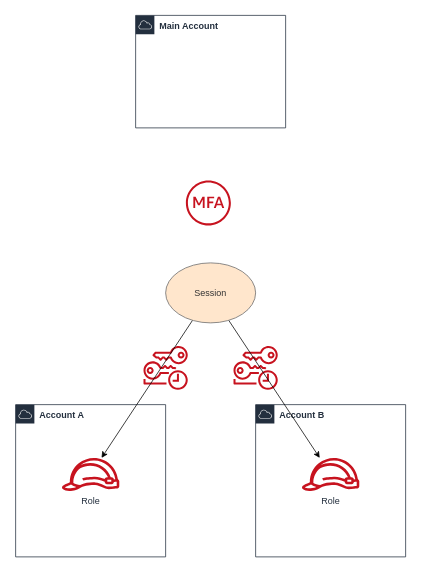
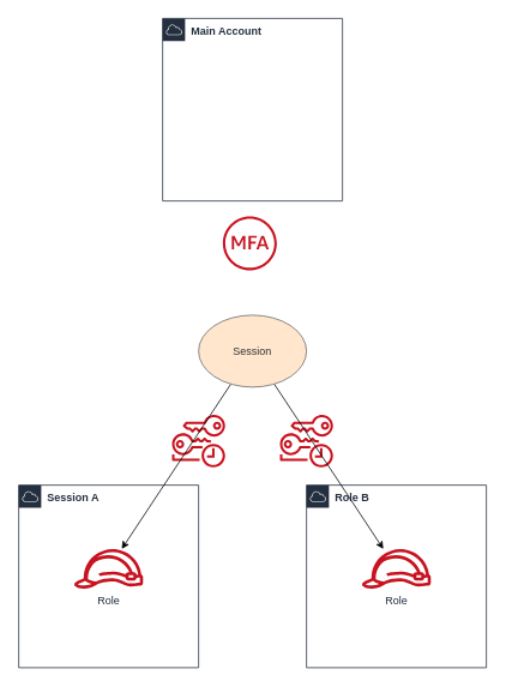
  <mxCell id="0" />
  <mxCell id="1" parent="0" />
- <mxCell id="2" value="Account A" style="points=[[0,0],[0.25,0],[0.5,0],[0.75,0],[1,0],[1,0.25],[1,0.5],[1,0.75],[1,1],[0.75,1],[0.5,1],[0.25,1],[0,1],[0,0.75],[0,0.5],[0,0.25]];outlineConnect=0;gradientColor=none;html=1;whiteSpace=wrap;fontSize=12;fontStyle=1;shape=mxgraph.aws4.group;grIcon=mxgraph.aws4.group_aws_cloud;strokeColor=#232F3E;fillColor=none;verticalAlign=top;align=left;spacingLeft=30;fontColor=#232F3E;dashed=0;" vertex="1" parent="1"><mxGeometry x="20" y="539" width="200" height="203" as="geometry" /></mxCell>
+ <mxCell id="2" value="Session A" style="points=[[0,0],[0.25,0],[0.5,0],[0.75,0],[1,0],[1,0.25],[1,0.5],[1,0.75],[1,1],[0.75,1],[0.5,1],[0.25,1],[0,1],[0,0.75],[0,0.5],[0,0.25]];outlineConnect=0;gradientColor=none;html=1;whiteSpace=wrap;fontSize=12;fontStyle=1;shape=mxgraph.aws4.group;grIcon=mxgraph.aws4.group_aws_cloud;strokeColor=#232F3E;fillColor=none;verticalAlign=top;align=left;spacingLeft=30;fontColor=#232F3E;dashed=0;" vertex="1" parent="1"><mxGeometry x="20" y="539" width="200" height="203" as="geometry" /></mxCell>
  <mxCell id="3" value="Role" style="outlineConnect=0;fontColor=#232F3E;gradientColor=none;fillColor=#C7131F;strokeColor=none;dashed=0;verticalLabelPosition=bottom;verticalAlign=top;align=center;html=1;fontSize=12;fontStyle=0;aspect=fixed;pointerEvents=1;shape=mxgraph.aws4.role;" vertex="1" parent="1"><mxGeometry x="81" y="610" width="78" height="44" as="geometry" /></mxCell>
  <mxCell id="4" value="" style="outlineConnect=0;fontColor=#232F3E;gradientColor=none;fillColor=#C7131F;strokeColor=none;dashed=0;verticalLabelPosition=bottom;verticalAlign=top;align=center;html=1;fontSize=12;fontStyle=0;aspect=fixed;pointerEvents=1;shape=mxgraph.aws4.mfa_token;" vertex="1" parent="1"><mxGeometry x="247" y="240" width="60" height="60" as="geometry" /></mxCell>
  <mxCell id="5" value="" style="outlineConnect=0;fontColor=#232F3E;gradientColor=none;fillColor=#C7131F;strokeColor=none;dashed=0;verticalLabelPosition=bottom;verticalAlign=top;align=center;html=1;fontSize=12;fontStyle=0;aspect=fixed;pointerEvents=1;shape=mxgraph.aws4.temporary_security_credential;" vertex="1" parent="1"><mxGeometry x="190.5" y="460" width="59" height="60" as="geometry" /></mxCell>
  <mxCell id="6" value="" style="outlineConnect=0;fontColor=#232F3E;gradientColor=none;fillColor=#C7131F;strokeColor=none;dashed=0;verticalLabelPosition=bottom;verticalAlign=top;align=center;html=1;fontSize=12;fontStyle=0;aspect=fixed;pointerEvents=1;shape=mxgraph.aws4.temporary_security_credential;" vertex="1" parent="1"><mxGeometry x="310.5" y="460" width="59" height="60" as="geometry" /></mxCell>
- <mxCell id="7" value="Main Account" style="points=[[0,0],[0.25,0],[0.5,0],[0.75,0],[1,0],[1,0.25],[1,0.5],[1,0.75],[1,1],[0.75,1],[0.5,1],[0.25,1],[0,1],[0,0.75],[0,0.5],[0,0.25]];outlineConnect=0;gradientColor=none;html=1;whiteSpace=wrap;fontSize=12;fontStyle=1;shape=mxgraph.aws4.group;grIcon=mxgraph.aws4.group_aws_cloud;strokeColor=#232F3E;fillColor=none;verticalAlign=top;align=left;spacingLeft=30;fontColor=#232F3E;dashed=0;" vertex="1" parent="1"><mxGeometry x="180" y="20" width="200" height="150" as="geometry" /></mxCell>
- <mxCell id="8" value="Account B" style="points=[[0,0],[0.25,0],[0.5,0],[0.75,0],[1,0],[1,0.25],[1,0.5],[1,0.75],[1,1],[0.75,1],[0.5,1],[0.25,1],[0,1],[0,0.75],[0,0.5],[0,0.25]];outlineConnect=0;gradientColor=none;html=1;whiteSpace=wrap;fontSize=12;fontStyle=1;shape=mxgraph.aws4.group;grIcon=mxgraph.aws4.group_aws_cloud;strokeColor=#232F3E;fillColor=none;verticalAlign=top;align=left;spacingLeft=30;fontColor=#232F3E;dashed=0;" vertex="1" parent="1"><mxGeometry x="340" y="539" width="200" height="203" as="geometry" /></mxCell>
+ <mxCell id="7" value="Main Account" style="points=[[0,0],[0.25,0],[0.5,0],[0.75,0],[1,0],[1,0.25],[1,0.5],[1,0.75],[1,1],[0.75,1],[0.5,1],[0.25,1],[0,1],[0,0.75],[0,0.5],[0,0.25]];outlineConnect=0;gradientColor=none;html=1;whiteSpace=wrap;fontSize=12;fontStyle=1;shape=mxgraph.aws4.group;grIcon=mxgraph.aws4.group_aws_cloud;strokeColor=#232F3E;fillColor=none;verticalAlign=top;align=left;spacingLeft=30;fontColor=#232F3E;dashed=0;" vertex="1" parent="1"><mxGeometry x="180" y="20" width="200" height="203" as="geometry" /></mxCell>
+ <mxCell id="8" value="Role B" style="points=[[0,0],[0.25,0],[0.5,0],[0.75,0],[1,0],[1,0.25],[1,0.5],[1,0.75],[1,1],[0.75,1],[0.5,1],[0.25,1],[0,1],[0,0.75],[0,0.5],[0,0.25]];outlineConnect=0;gradientColor=none;html=1;whiteSpace=wrap;fontSize=12;fontStyle=1;shape=mxgraph.aws4.group;grIcon=mxgraph.aws4.group_aws_cloud;strokeColor=#232F3E;fillColor=none;verticalAlign=top;align=left;spacingLeft=30;fontColor=#232F3E;dashed=0;" vertex="1" parent="1"><mxGeometry x="340" y="539" width="200" height="203" as="geometry" /></mxCell>
  <mxCell id="9" value="Role" style="outlineConnect=0;fontColor=#232F3E;gradientColor=none;fillColor=#C7131F;strokeColor=none;dashed=0;verticalLabelPosition=bottom;verticalAlign=top;align=center;html=1;fontSize=12;fontStyle=0;aspect=fixed;pointerEvents=1;shape=mxgraph.aws4.role;" vertex="1" parent="1"><mxGeometry x="401" y="610" width="78" height="44" as="geometry" /></mxCell>
  <mxCell id="10" style="rounded=0;orthogonalLoop=1;jettySize=auto;html=1;" edge="1" parent="1" source="12" target="3"><mxGeometry relative="1" as="geometry" /></mxCell>
  <mxCell id="11" style="edgeStyle=none;rounded=0;orthogonalLoop=1;jettySize=auto;html=1;" edge="1" parent="1" source="12" target="9"><mxGeometry relative="1" as="geometry" /></mxCell>
  <mxCell id="12" value="Session" style="ellipse;whiteSpace=wrap;html=1;fillColor=#ffe6cc;strokeColor=#666666;fontColor=#333333;" vertex="1" parent="1"><mxGeometry x="220" y="350" width="120" height="80" as="geometry" /></mxCell>
